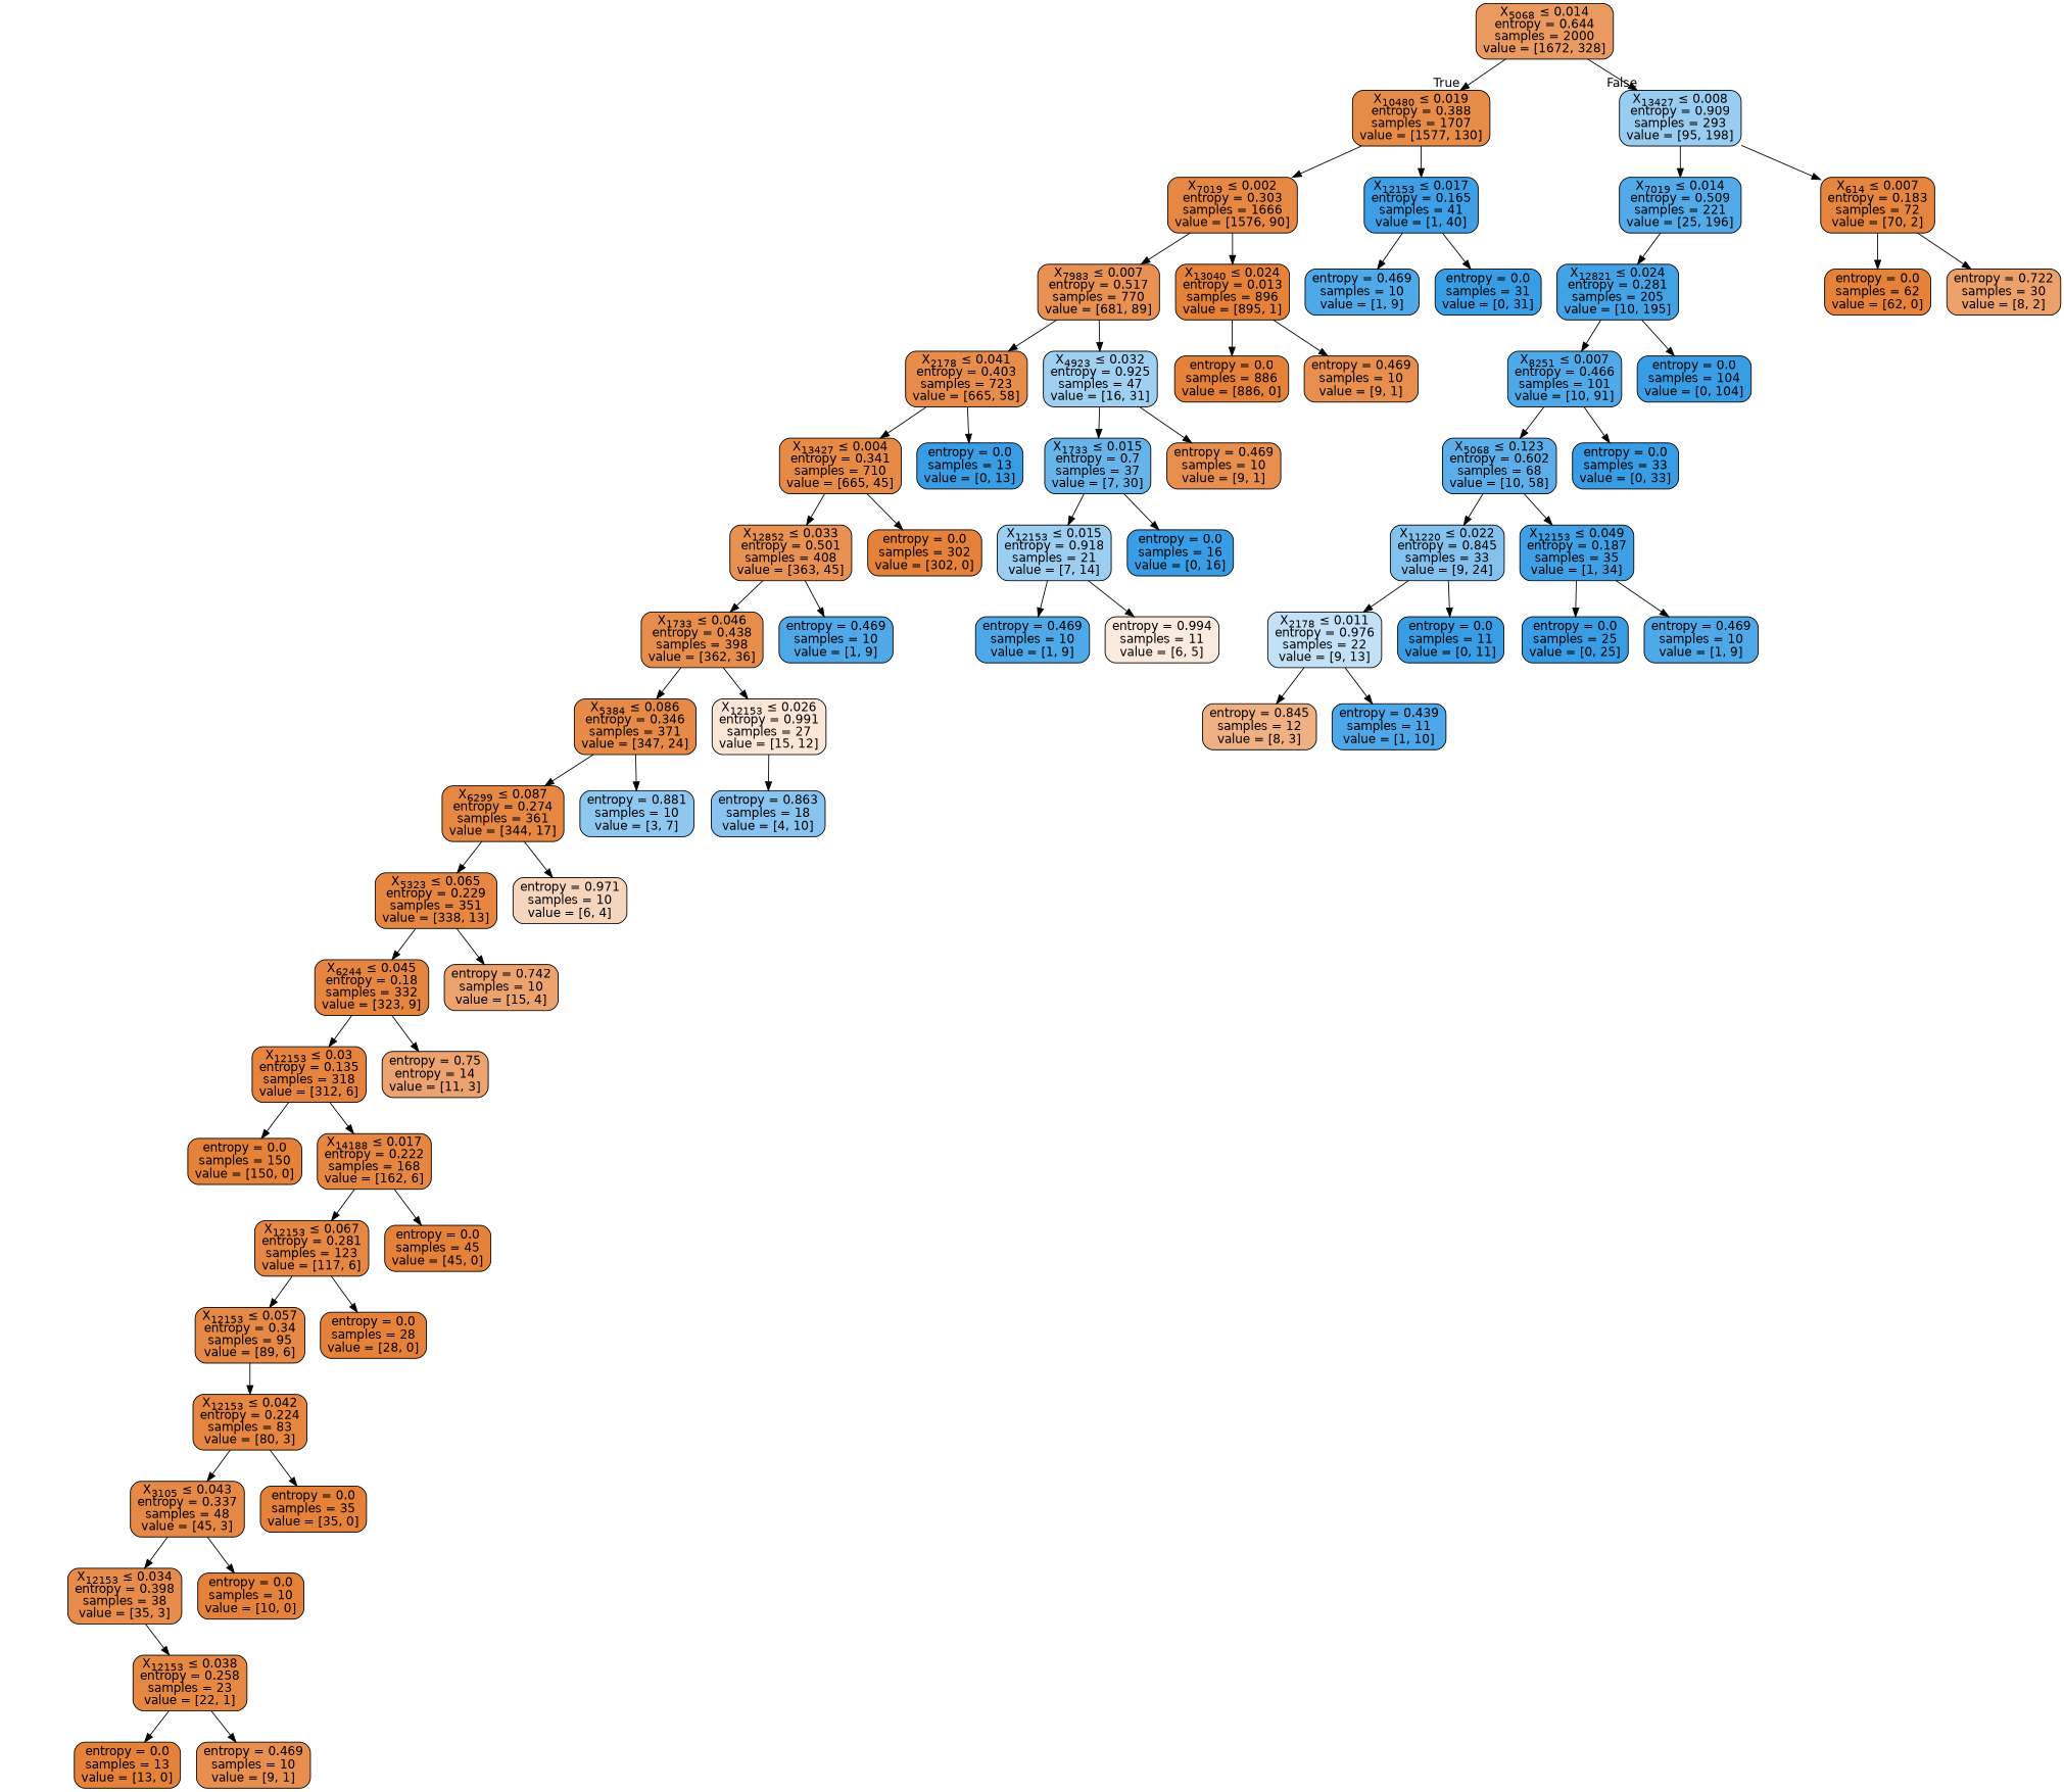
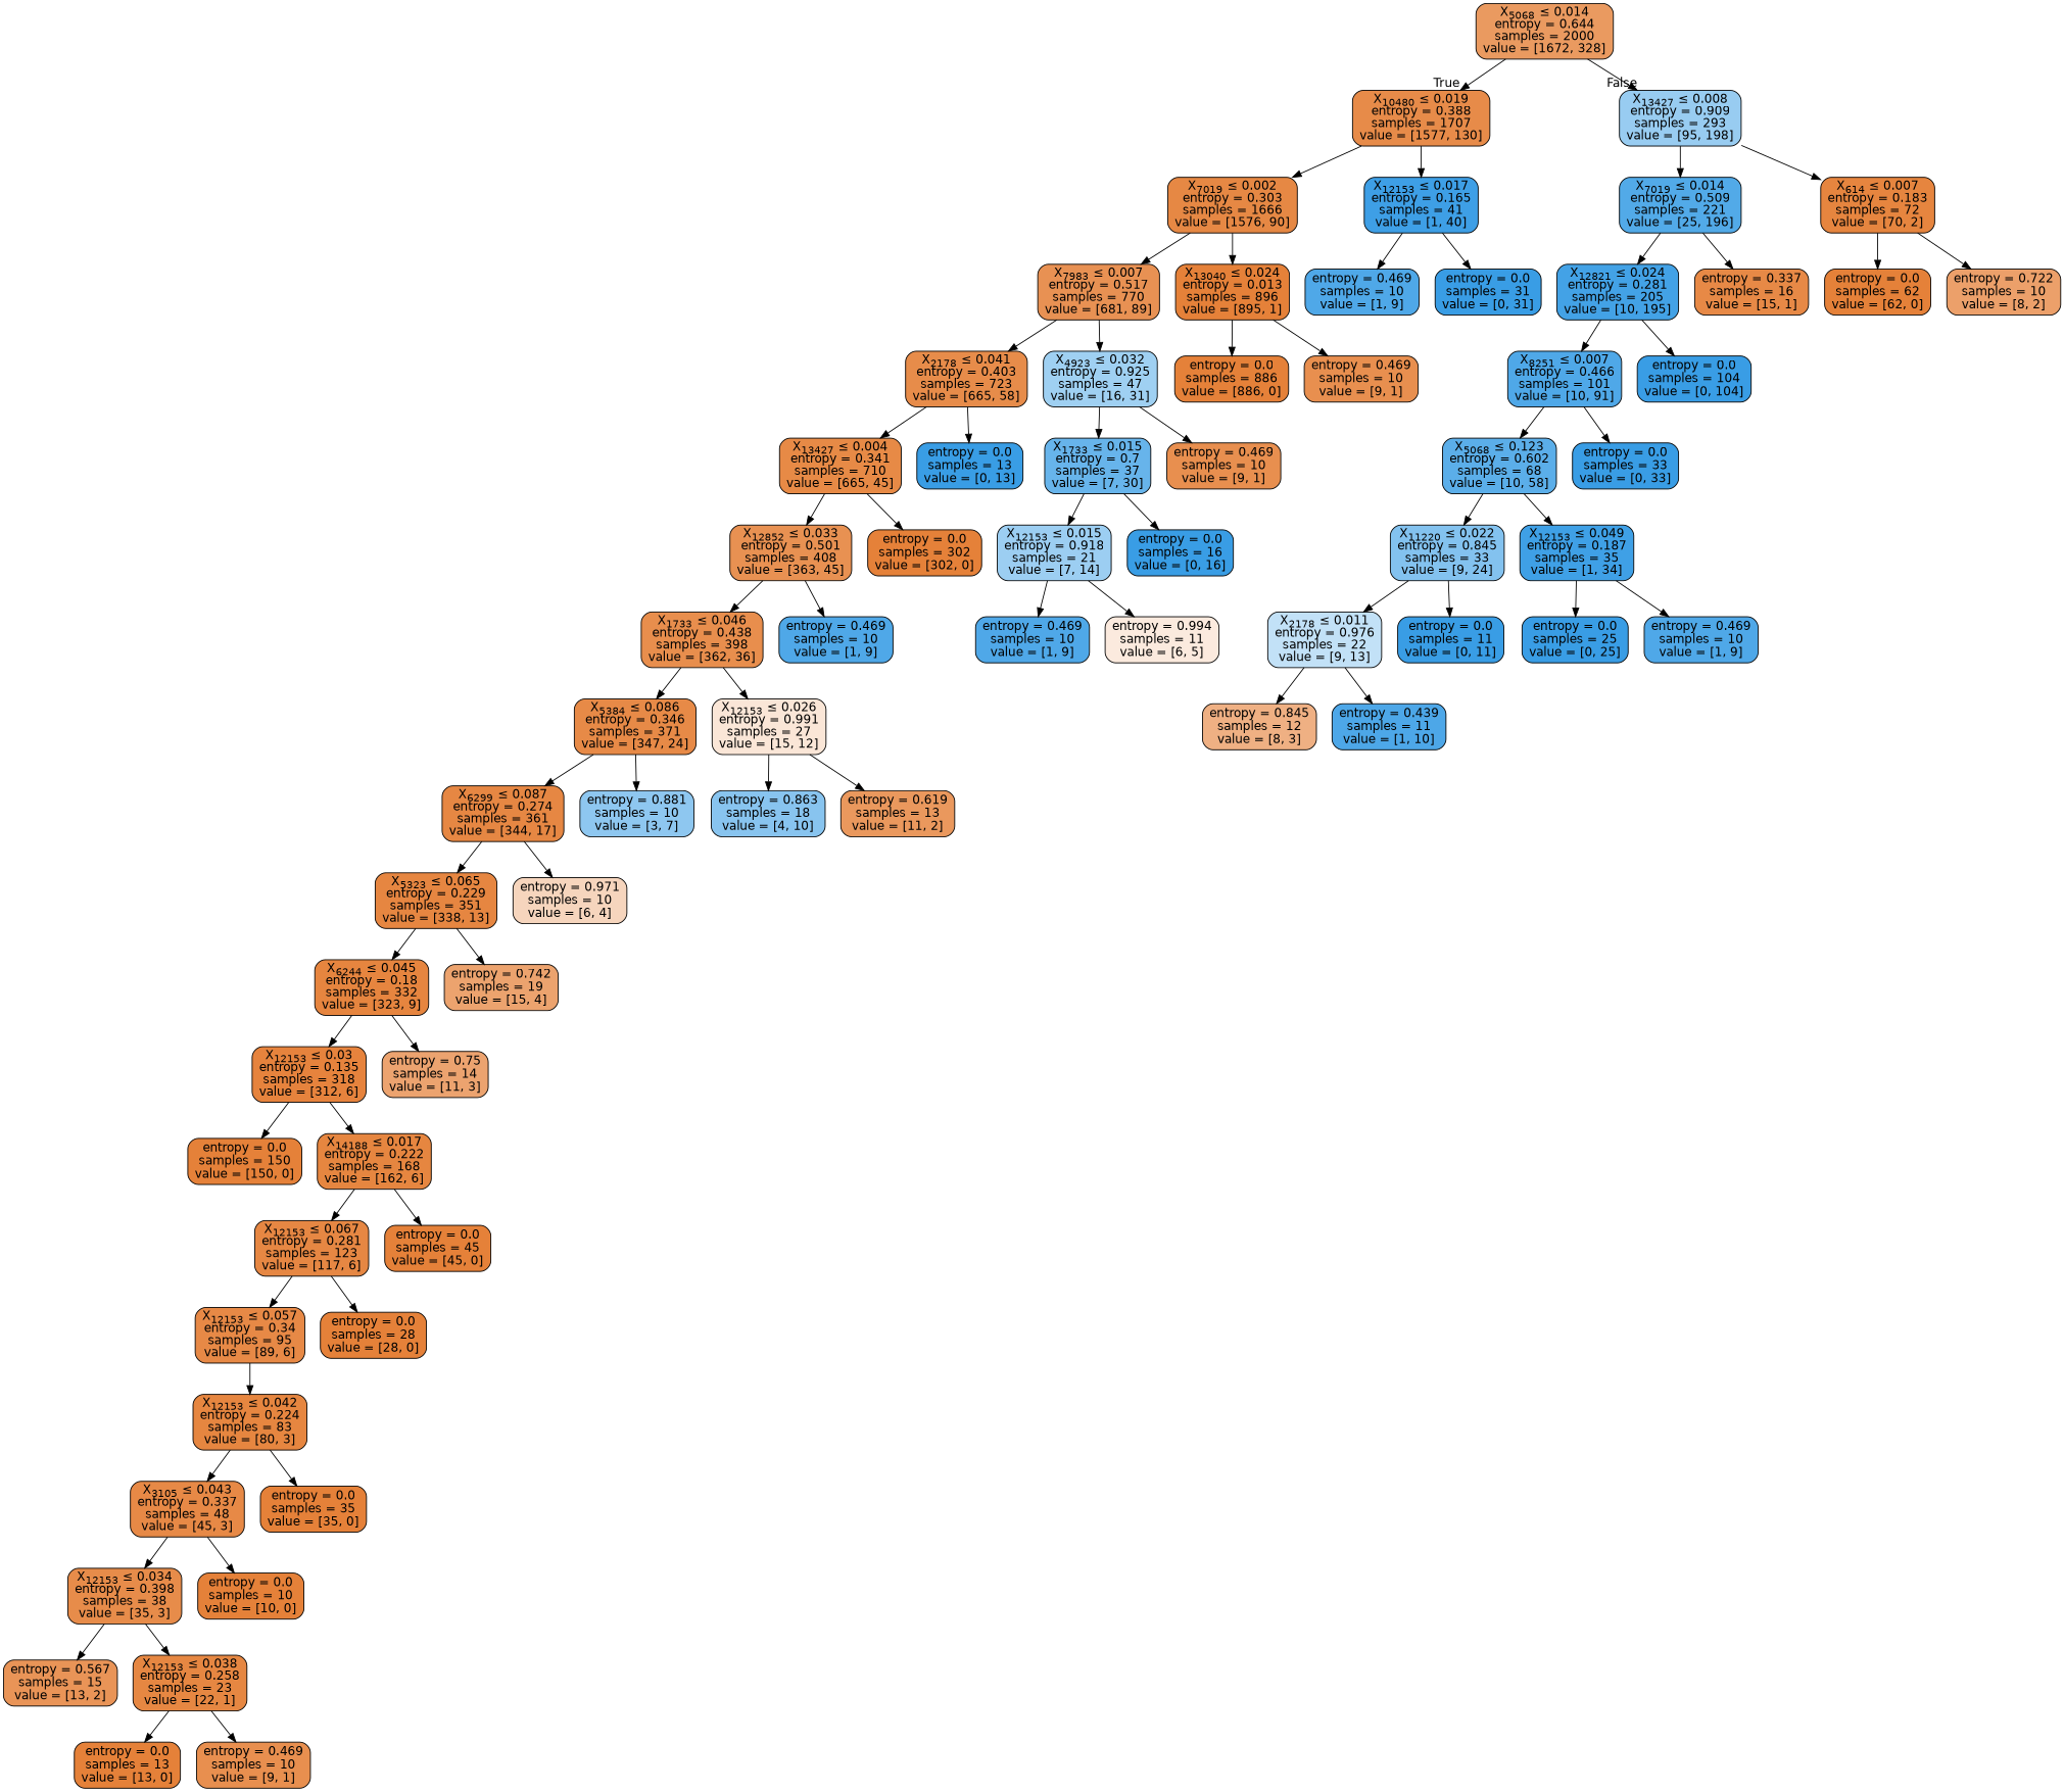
  digraph {
    node [color=black fillcolor="#e58139" fontname=helvetica shape=box style="filled, rounded"]
    edge [fontname=helvetica]
    n1 [fillcolor="#ea9a60" label=<X<SUB>5068</SUB> &le; 0.014<br/>entropy = 0.644<br/>samples = 2000<br/>value = [1672, 328]>]
    n2 [fillcolor="#e78b49" label=<X<SUB>10480</SUB> &le; 0.019<br/>entropy = 0.388<br/>samples = 1707<br/>value = [1577, 130]>]
    n3 [fillcolor="#98ccf1" label=<X<SUB>13427</SUB> &le; 0.008<br/>entropy = 0.909<br/>samples = 293<br/>value = [95, 198]>]
    n4 [fillcolor="#e68844" label=<X<SUB>7019</SUB> &le; 0.002<br/>entropy = 0.303<br/>samples = 1666<br/>value = [1576, 90]>]
    n5 [fillcolor="#3e9fe6" label=<X<SUB>12153</SUB> &le; 0.017<br/>entropy = 0.165<br/>samples = 41<br/>value = [1, 40]>]
    n6 [fillcolor="#52aae8" label=<X<SUB>7019</SUB> &le; 0.014<br/>entropy = 0.509<br/>samples = 221<br/>value = [25, 196]>]
    n7 [fillcolor="#e6853f" label=<X<SUB>614</SUB> &le; 0.007<br/>entropy = 0.183<br/>samples = 72<br/>value = [70, 2]>]
    n8 [fillcolor="#e89153" label=<X<SUB>7983</SUB> &le; 0.007<br/>entropy = 0.517<br/>samples = 770<br/>value = [681, 89]>]
    n9 [label=<X<SUB>13040</SUB> &le; 0.024<br/>entropy = 0.013<br/>samples = 896<br/>value = [895, 1]>]
    n10 [fillcolor="#4fa8e8" label=<entropy = 0.469<br/>samples = 10<br/>value = [1, 9]>]
    n11 [fillcolor="#399de5" label=<entropy = 0.0<br/>samples = 31<br/>value = [0, 31]>]
    n12 [fillcolor="#e78c4a" label=<X<SUB>2178</SUB> &le; 0.041<br/>entropy = 0.403<br/>samples = 723<br/>value = [665, 58]>]
    n13 [fillcolor="#9fd0f2" label=<X<SUB>4923</SUB> &le; 0.032<br/>entropy = 0.925<br/>samples = 47<br/>value = [16, 31]>]
    n14 [label=<entropy = 0.0<br/>samples = 886<br/>value = [886, 0]>]
    n15 [fillcolor="#e88f4f" label=<entropy = 0.469<br/>samples = 10<br/>value = [9, 1]>]
    n16 [fillcolor="#e78a46" label=<X<SUB>13427</SUB> &le; 0.004<br/>entropy = 0.341<br/>samples = 710<br/>value = [665, 45]>]
    n17 [fillcolor="#399de5" label=<entropy = 0.0<br/>samples = 13<br/>value = [0, 13]>]
    n18 [fillcolor="#67b4eb" label=<X<SUB>1733</SUB> &le; 0.015<br/>entropy = 0.7<br/>samples = 37<br/>value = [7, 30]>]
    n19 [fillcolor="#e88f4f" label=<entropy = 0.469<br/>samples = 10<br/>value = [9, 1]>]
    n20 [fillcolor="#e89152" label=<X<SUB>12852</SUB> &le; 0.033<br/>entropy = 0.501<br/>samples = 408<br/>value = [363, 45]>]
    n21 [label=<entropy = 0.0<br/>samples = 302<br/>value = [302, 0]>]
    n22 [fillcolor="#e88e4d" label=<X<SUB>1733</SUB> &le; 0.046<br/>entropy = 0.438<br/>samples = 398<br/>value = [362, 36]>]
    n23 [fillcolor="#4fa8e8" label=<entropy = 0.469<br/>samples = 10<br/>value = [1, 9]>]
    n24 [fillcolor="#e78a47" label=<X<SUB>5384</SUB> &le; 0.086<br/>entropy = 0.346<br/>samples = 371<br/>value = [347, 24]>]
    n25 [fillcolor="#fae6d7" label=<X<SUB>12153</SUB> &le; 0.026<br/>entropy = 0.991<br/>samples = 27<br/>value = [15, 12]>]
    n26 [fillcolor="#e68743" label=<X<SUB>6299</SUB> &le; 0.087<br/>entropy = 0.274<br/>samples = 361<br/>value = [344, 17]>]
    n27 [fillcolor="#8ec7f0" label=<entropy = 0.881<br/>samples = 10<br/>value = [3, 7]>]
    n28 [fillcolor="#88c4ef" label=<entropy = 0.863<br/>samples = 18<br/>value = [4, 10]>]
+   n29 [fillcolor="#ea985d" label=<entropy = 0.619<br/>samples = 13<br/>value = [11, 2]>]
    n30 [fillcolor="#e68641" label=<X<SUB>5323</SUB> &le; 0.065<br/>entropy = 0.229<br/>samples = 351<br/>value = [338, 13]>]
    n31 [fillcolor="#f6d5bd" label=<entropy = 0.971<br/>samples = 10<br/>value = [6, 4]>]
    n32 [fillcolor="#e6853f" label=<X<SUB>6244</SUB> &le; 0.045<br/>entropy = 0.18<br/>samples = 332<br/>value = [323, 9]>]
-   n33 [fillcolor="#eca36e" label=<entropy = 0.742<br/>samples = 10<br/>value = [15, 4]>]
+   n33 [fillcolor="#eca36e" label=<entropy = 0.742<br/>samples = 19<br/>value = [15, 4]>]
    n34 [fillcolor="#e6833d" label=<X<SUB>12153</SUB> &le; 0.03<br/>entropy = 0.135<br/>samples = 318<br/>value = [312, 6]>]
-   n35 [fillcolor="#eca36f" label=<entropy = 0.75<br/>entropy = 14<br/>value = [11, 3]>]
+   n35 [fillcolor="#eca36f" label=<entropy = 0.75<br/>samples = 14<br/>value = [11, 3]>]
    n36 [label=<entropy = 0.0<br/>samples = 150<br/>value = [150, 0]>]
    n37 [fillcolor="#e68640" label=<X<SUB>14188</SUB> &le; 0.017<br/>entropy = 0.222<br/>samples = 168<br/>value = [162, 6]>]
    n38 [fillcolor="#e68743" label=<X<SUB>12153</SUB> &le; 0.067<br/>entropy = 0.281<br/>samples = 123<br/>value = [117, 6]>]
    n39 [label=<entropy = 0.0<br/>samples = 45<br/>value = [45, 0]>]
    n40 [fillcolor="#e78946" label=<X<SUB>12153</SUB> &le; 0.057<br/>entropy = 0.34<br/>samples = 95<br/>value = [89, 6]>]
    n41 [label=<entropy = 0.0<br/>samples = 28<br/>value = [28, 0]>]
    n42 [fillcolor="#e68640" label=<X<SUB>12153</SUB> &le; 0.042<br/>entropy = 0.224<br/>samples = 83<br/>value = [80, 3]>]
    n43 [fillcolor="#e78946" label=<X<SUB>3105</SUB> &le; 0.043<br/>entropy = 0.337<br/>samples = 48<br/>value = [45, 3]>]
    n44 [label=<entropy = 0.0<br/>samples = 35<br/>value = [35, 0]>]
    n45 [fillcolor="#e78c4a" label=<X<SUB>12153</SUB> &le; 0.034<br/>entropy = 0.398<br/>samples = 38<br/>value = [35, 3]>]
    n46 [label=<entropy = 0.0<br/>samples = 10<br/>value = [10, 0]>]
+   n47 [fillcolor="#e99457" label=<entropy = 0.567<br/>samples = 15<br/>value = [13, 2]>]
    n48 [fillcolor="#e68742" label=<X<SUB>12153</SUB> &le; 0.038<br/>entropy = 0.258<br/>samples = 23<br/>value = [22, 1]>]
    n49 [label=<entropy = 0.0<br/>samples = 13<br/>value = [13, 0]>]
    n50 [fillcolor="#e88f4f" label=<entropy = 0.469<br/>samples = 10<br/>value = [9, 1]>]
    n51 [fillcolor="#9ccef2" label=<X<SUB>12153</SUB> &le; 0.015<br/>entropy = 0.918<br/>samples = 21<br/>value = [7, 14]>]
    n52 [fillcolor="#399de5" label=<entropy = 0.0<br/>samples = 16<br/>value = [0, 16]>]
    n53 [fillcolor="#4fa8e8" label=<entropy = 0.469<br/>samples = 10<br/>value = [1, 9]>]
    n54 [fillcolor="#fbeade" label=<entropy = 0.994<br/>samples = 11<br/>value = [6, 5]>]
    n55 [fillcolor="#43a2e6" label=<X<SUB>12821</SUB> &le; 0.024<br/>entropy = 0.281<br/>samples = 205<br/>value = [10, 195]>]
+   n56 [fillcolor="#e78946" label=<entropy = 0.337<br/>samples = 16<br/>value = [15, 1]>]
    n57 [label=<entropy = 0.0<br/>samples = 62<br/>value = [62, 0]>]
-   n58 [fillcolor="#eca06a" label=<entropy = 0.722<br/>samples = 30<br/>value = [8, 2]>]
+   n58 [fillcolor="#eca06a" label=<entropy = 0.722<br/>samples = 10<br/>value = [8, 2]>]
    n59 [fillcolor="#4fa8e8" label=<X<SUB>8251</SUB> &le; 0.007<br/>entropy = 0.466<br/>samples = 101<br/>value = [10, 91]>]
    n60 [fillcolor="#399de5" label=<entropy = 0.0<br/>samples = 104<br/>value = [0, 104]>]
    n61 [fillcolor="#5baee9" label=<X<SUB>5068</SUB> &le; 0.123<br/>entropy = 0.602<br/>samples = 68<br/>value = [10, 58]>]
    n62 [fillcolor="#399de5" label=<entropy = 0.0<br/>samples = 33<br/>value = [0, 33]>]
    n63 [fillcolor="#83c2ef" label=<X<SUB>11220</SUB> &le; 0.022<br/>entropy = 0.845<br/>samples = 33<br/>value = [9, 24]>]
    n64 [fillcolor="#3fa0e6" label=<X<SUB>12153</SUB> &le; 0.049<br/>entropy = 0.187<br/>samples = 35<br/>value = [1, 34]>]
    n65 [fillcolor="#c2e1f7" label=<X<SUB>2178</SUB> &le; 0.011<br/>entropy = 0.976<br/>samples = 22<br/>value = [9, 13]>]
    n66 [fillcolor="#399de5" label=<entropy = 0.0<br/>samples = 11<br/>value = [0, 11]>]
    n67 [fillcolor="#399de5" label=<entropy = 0.0<br/>samples = 25<br/>value = [0, 25]>]
    n68 [fillcolor="#4fa8e8" label=<entropy = 0.469<br/>samples = 10<br/>value = [1, 9]>]
    n69 [fillcolor="#efb083" label=<entropy = 0.845<br/>samples = 12<br/>value = [8, 3]>]
    n70 [fillcolor="#4da7e8" label=<entropy = 0.439<br/>samples = 11<br/>value = [1, 10]>]
    n1 -> n2 [headlabel=True labelangle=45 labeldistance=2.5]
    n1 -> n3 [headlabel=False labelangle=-45 labeldistance=2.5]
    n2 -> n4
    n2 -> n5
    n3 -> n6
    n3 -> n7
    n4 -> n8
    n4 -> n9
    n5 -> n10
    n5 -> n11
    n6 -> n55
+   n6 -> n56
    n7 -> n57
    n7 -> n58
    n8 -> n12
    n8 -> n13
    n9 -> n14
    n9 -> n15
    n12 -> n16
    n12 -> n17
    n13 -> n18
    n13 -> n19
    n16 -> n20
    n16 -> n21
    n18 -> n51
    n18 -> n52
    n20 -> n22
    n20 -> n23
    n22 -> n24
    n22 -> n25
    n24 -> n26
    n24 -> n27
    n25 -> n28
+   n25 -> n29
    n26 -> n30
    n26 -> n31
    n30 -> n32
    n30 -> n33
    n32 -> n34
    n32 -> n35
    n34 -> n36
    n34 -> n37
    n37 -> n38
    n37 -> n39
    n38 -> n40
    n38 -> n41
    n40 -> n42
    n42 -> n43
    n42 -> n44
    n43 -> n45
    n43 -> n46
+   n45 -> n47
    n45 -> n48
    n48 -> n49
    n48 -> n50
    n51 -> n53
    n51 -> n54
    n55 -> n59
    n55 -> n60
    n59 -> n61
    n59 -> n62
    n61 -> n63
    n61 -> n64
    n63 -> n65
    n63 -> n66
    n64 -> n67
    n64 -> n68
    n65 -> n69
    n65 -> n70
  }
